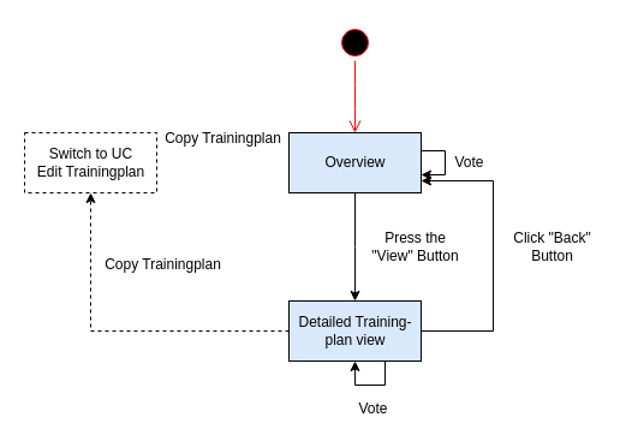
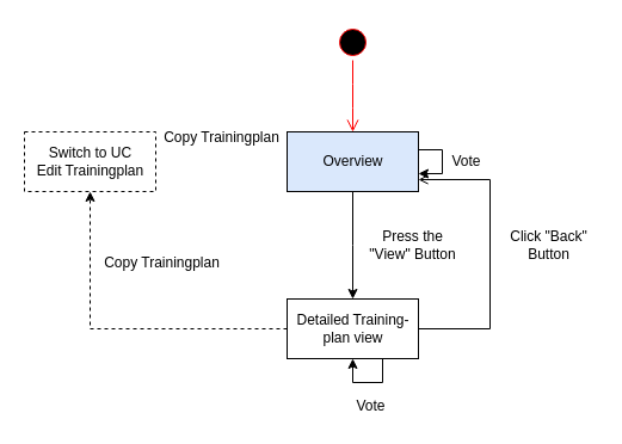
  <mxCell id="0" />
  <mxCell id="1" parent="0" />
  <mxCell id="2" value="" style="ellipse;html=1;shape=startState;fillColor=#000000;strokeColor=#ff0000;" vertex="1" parent="1"><mxGeometry x="280" y="20" width="30" height="30" as="geometry" /></mxCell>
  <mxCell id="3" value="" style="edgeStyle=orthogonalEdgeStyle;html=1;verticalAlign=bottom;endArrow=open;endSize=8;strokeColor=#ff0000;" edge="1" source="2" parent="1"><mxGeometry relative="1" as="geometry"><mxPoint x="295" y="110" as="targetPoint" /></mxGeometry></mxCell>
  <mxCell id="4" style="edgeStyle=orthogonalEdgeStyle;rounded=0;orthogonalLoop=1;jettySize=auto;html=1;" edge="1" parent="1" source="5"><mxGeometry relative="1" as="geometry"><mxPoint x="295" y="250" as="targetPoint" /></mxGeometry></mxCell>
  <mxCell id="5" value="Overview" style="html=1;fillColor=#dae8fc;" vertex="1" parent="1"><mxGeometry x="240" y="110" width="110" height="50" as="geometry" /></mxCell>
  <mxCell id="6" style="edgeStyle=orthogonalEdgeStyle;rounded=0;orthogonalLoop=1;jettySize=auto;html=1;" edge="1" parent="1" source="5" target="5"><mxGeometry relative="1" as="geometry" /></mxCell>
  <mxCell id="7" value="Vote" style="text;html=1;align=center;verticalAlign=middle;resizable=0;points=[];autosize=1;" vertex="1" parent="1"><mxGeometry x="370" y="125" width="40" height="20" as="geometry" /></mxCell>
  <mxCell id="8" value="Switch to UC &lt;br&gt;Edit Trainingplan" style="html=1;dashed=1;" vertex="1" parent="1"><mxGeometry x="20" y="110" width="110" height="50" as="geometry" /></mxCell>
  <mxCell id="9" value="Copy Trainingplan" style="text;html=1;align=center;verticalAlign=middle;resizable=0;points=[];autosize=1;" vertex="1" parent="1"><mxGeometry x="130" y="105" width="110" height="20" as="geometry" /></mxCell>
- <mxCell id="10" style="edgeStyle=orthogonalEdgeStyle;rounded=0;orthogonalLoop=1;jettySize=auto;html=1;" edge="1" parent="1" source="13" target="5"><mxGeometry relative="1" as="geometry"><mxPoint x="420" y="150" as="targetPoint" /><Array as="points"><mxPoint x="410" y="275" /><mxPoint x="410" y="150" /></Array></mxGeometry></mxCell>
+ <mxCell id="10" style="edgeStyle=orthogonalEdgeStyle;rounded=0;orthogonalLoop=1;jettySize=auto;html=1;endArrow=open;" edge="1" parent="1" source="13" target="5"><mxGeometry relative="1" as="geometry"><mxPoint x="420" y="150" as="targetPoint" /><Array as="points"><mxPoint x="410" y="275" /><mxPoint x="410" y="150" /></Array></mxGeometry></mxCell>
  <mxCell id="11" style="edgeStyle=orthogonalEdgeStyle;rounded=0;orthogonalLoop=1;jettySize=auto;html=1;entryX=0.5;entryY=1;entryDx=0;entryDy=0;exitX=0.75;exitY=1;exitDx=0;exitDy=0;" edge="1" parent="1" source="13" target="13"><mxGeometry relative="1" as="geometry"><mxPoint x="310" y="380" as="targetPoint" /><mxPoint x="320" y="320" as="sourcePoint" /><Array as="points"><mxPoint x="320" y="300" /><mxPoint x="320" y="320" /><mxPoint x="295" y="320" /></Array></mxGeometry></mxCell>
  <mxCell id="12" style="edgeStyle=orthogonalEdgeStyle;rounded=0;orthogonalLoop=1;jettySize=auto;html=1;dashed=1;" edge="1" parent="1" source="13" target="8"><mxGeometry relative="1" as="geometry" /></mxCell>
- <mxCell id="13" value="Detailed Training-&lt;br&gt;plan view" style="html=1;fillColor=#dae8fc;" vertex="1" parent="1"><mxGeometry x="240" y="250" width="110" height="50" as="geometry" /></mxCell>
+ <mxCell id="13" value="Detailed Training-&lt;br&gt;plan view" style="html=1;" vertex="1" parent="1"><mxGeometry x="240" y="250" width="110" height="50" as="geometry" /></mxCell>
  <mxCell id="14" value="Press the&lt;br&gt;&quot;View&quot; Button" style="text;html=1;align=center;verticalAlign=middle;resizable=0;points=[];autosize=1;" vertex="1" parent="1"><mxGeometry x="300" y="190" width="90" height="30" as="geometry" /></mxCell>
  <mxCell id="15" value="Click &quot;Back&quot;&lt;br&gt;Button" style="text;html=1;align=center;verticalAlign=middle;resizable=0;points=[];autosize=1;" vertex="1" parent="1"><mxGeometry x="419" y="190" width="80" height="30" as="geometry" /></mxCell>
  <mxCell id="16" value="Vote" style="text;html=1;align=center;verticalAlign=middle;resizable=0;points=[];autosize=1;" vertex="1" parent="1"><mxGeometry x="290" y="330" width="40" height="20" as="geometry" /></mxCell>
  <mxCell id="17" value="Copy Trainingplan" style="text;html=1;align=center;verticalAlign=middle;resizable=0;points=[];autosize=1;" vertex="1" parent="1"><mxGeometry x="80" y="210" width="110" height="20" as="geometry" /></mxCell>
